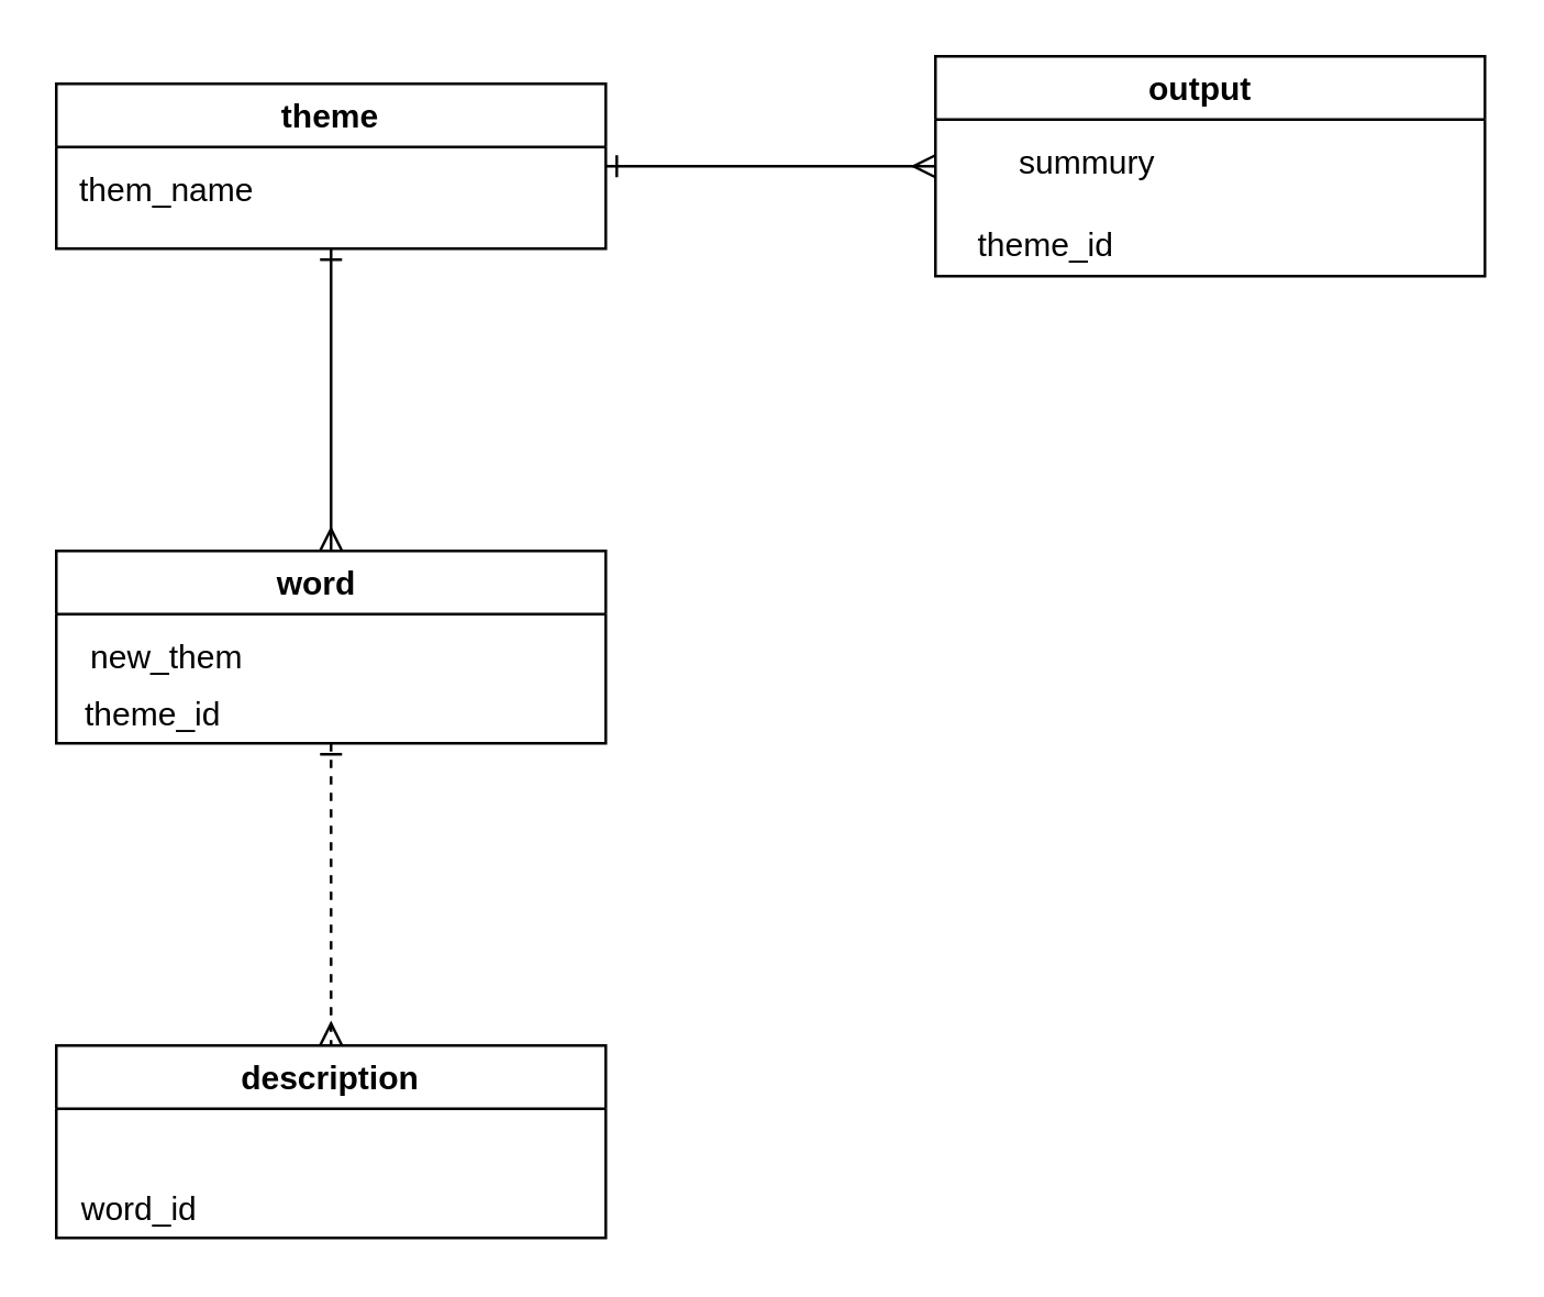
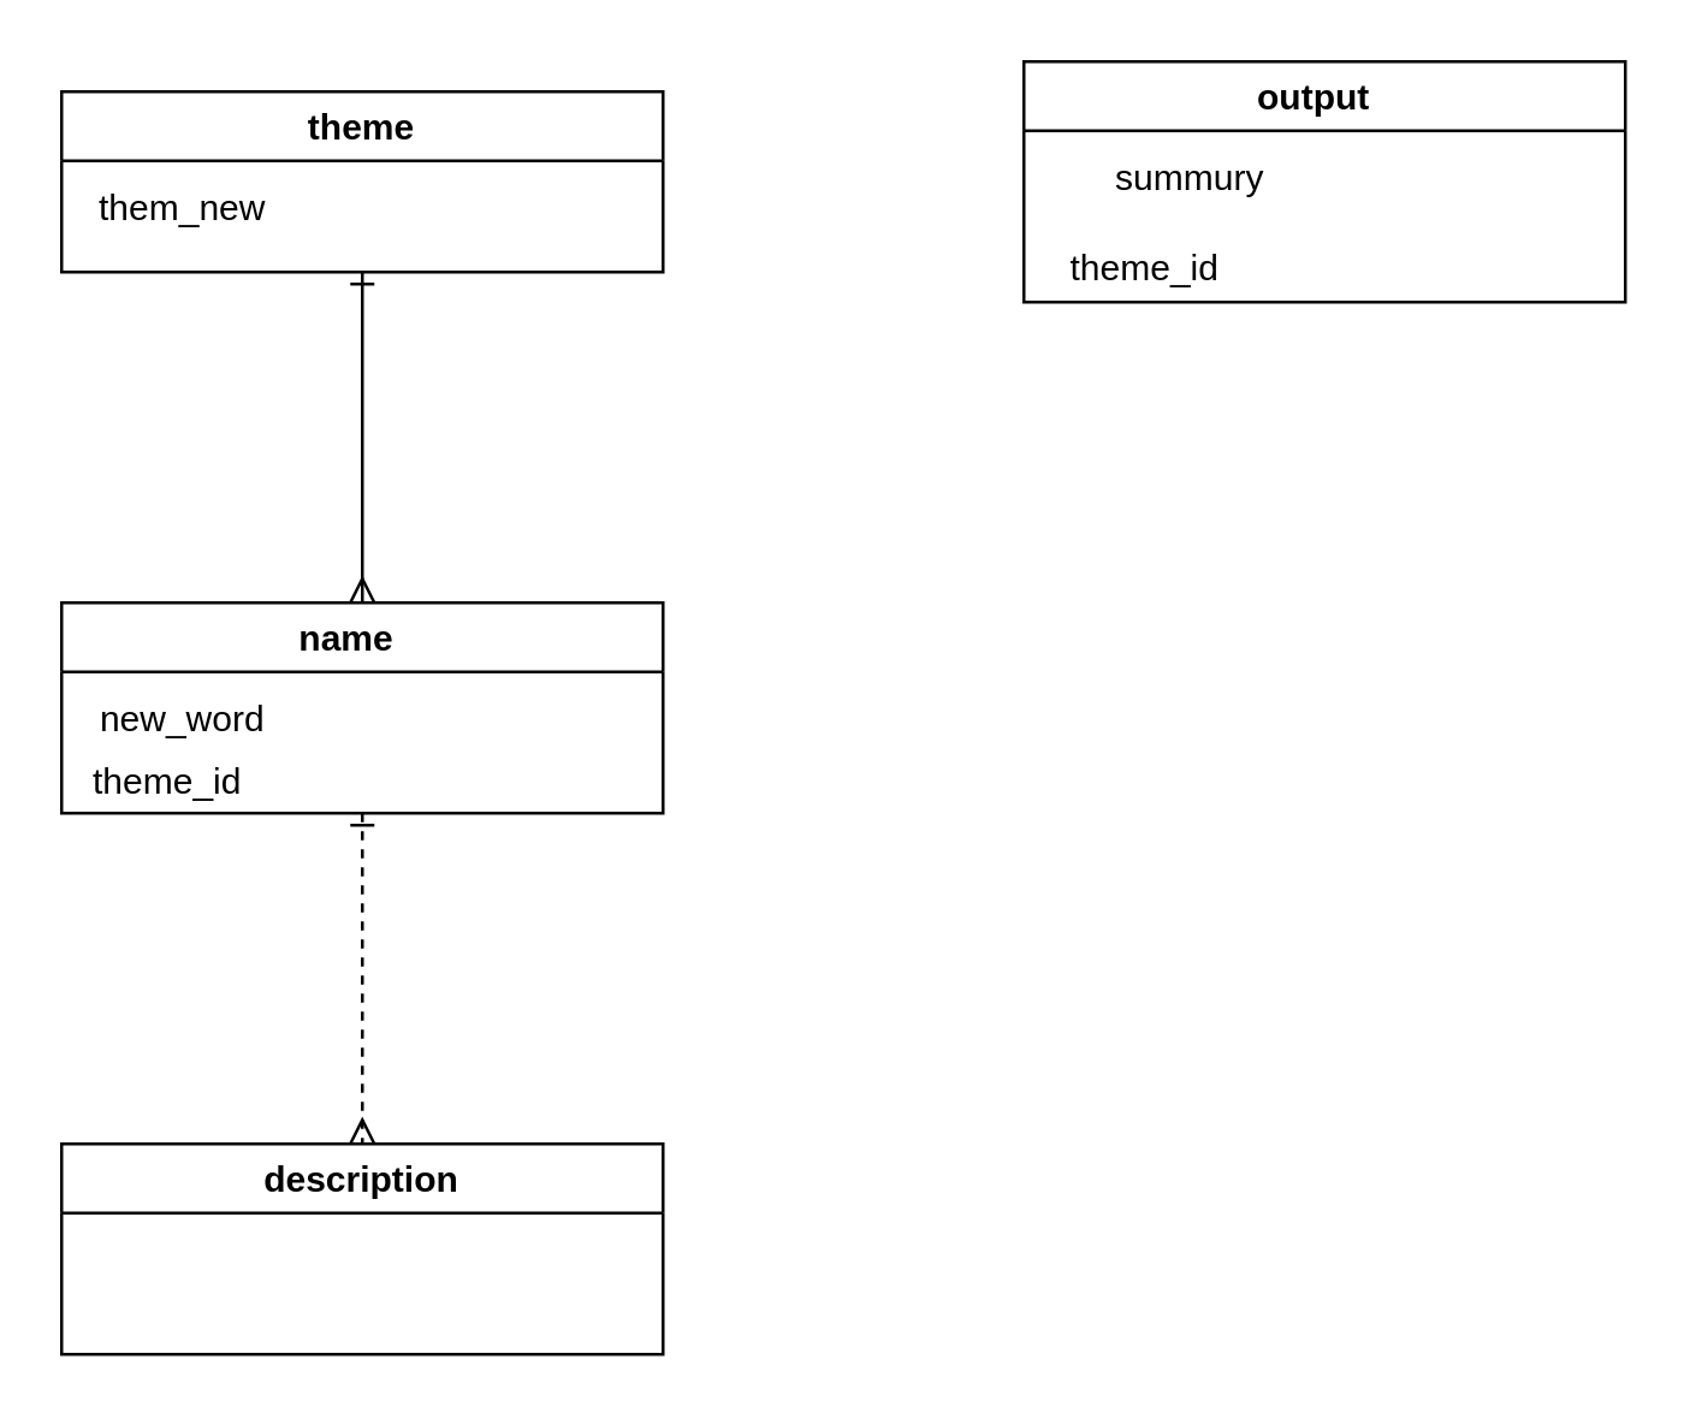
  <mxCell id="0" />
  <mxCell id="1" parent="0" />
  <mxCell id="2" value="theme" style="swimlane;" parent="1" vertex="1"><mxGeometry x="20" y="30" width="200" height="60" as="geometry"><mxRectangle x="31" y="89" width="70" height="23" as="alternateBounds" /></mxGeometry></mxCell>
- <mxCell id="3" value="them_name" style="text;html=1;align=center;verticalAlign=middle;resizable=0;points=[];autosize=1;strokeColor=none;fillColor=none;" parent="2" vertex="1"><mxGeometry y="29" width="80" height="20" as="geometry" /></mxCell>
- <mxCell id="4" value="word   " style="swimlane;" parent="1" vertex="1"><mxGeometry x="20" y="200" width="200" height="70" as="geometry"><mxRectangle x="31" y="89" width="70" height="23" as="alternateBounds" /></mxGeometry></mxCell>
- <mxCell id="5" value="new_them" style="text;html=1;align=center;verticalAlign=middle;resizable=0;points=[];autosize=1;strokeColor=none;fillColor=none;" parent="4" vertex="1"><mxGeometry x="5" y="29" width="70" height="20" as="geometry" /></mxCell>
+ <mxCell id="3" value="them_new" style="text;html=1;align=center;verticalAlign=middle;resizable=0;points=[];autosize=1;strokeColor=none;fillColor=none;" parent="2" vertex="1"><mxGeometry y="29" width="80" height="20" as="geometry" /></mxCell>
+ <mxCell id="4" value="name   " style="swimlane;" parent="1" vertex="1"><mxGeometry x="20" y="200" width="200" height="70" as="geometry"><mxRectangle x="31" y="89" width="70" height="23" as="alternateBounds" /></mxGeometry></mxCell>
+ <mxCell id="5" value="new_word" style="text;html=1;align=center;verticalAlign=middle;resizable=0;points=[];autosize=1;strokeColor=none;fillColor=none;" parent="4" vertex="1"><mxGeometry x="5" y="29" width="70" height="20" as="geometry" /></mxCell>
  <mxCell id="6" value="theme_id" style="text;html=1;align=center;verticalAlign=middle;resizable=0;points=[];autosize=1;strokeColor=none;fillColor=none;" parent="4" vertex="1"><mxGeometry y="50" width="70" height="20" as="geometry" /></mxCell>
  <mxCell id="7" value="description" style="swimlane;" parent="1" vertex="1"><mxGeometry x="20" y="380" width="200" height="70" as="geometry"><mxRectangle x="31" y="89" width="70" height="23" as="alternateBounds" /></mxGeometry></mxCell>
- <mxCell id="8" value="word_id" style="text;html=1;align=center;verticalAlign=middle;resizable=0;points=[];autosize=1;strokeColor=none;fillColor=none;" parent="7" vertex="1"><mxGeometry y="50" width="60" height="20" as="geometry" /></mxCell>
  <mxCell id="9" value="output  " style="swimlane;" parent="1" vertex="1"><mxGeometry x="340" y="20" width="200" height="80" as="geometry"><mxRectangle x="31" y="89" width="70" height="23" as="alternateBounds" /></mxGeometry></mxCell>
  <mxCell id="10" value="summury" style="text;html=1;align=center;verticalAlign=middle;resizable=0;points=[];autosize=1;strokeColor=none;fillColor=none;" parent="9" vertex="1"><mxGeometry x="20" y="29" width="70" height="20" as="geometry" /></mxCell>
  <mxCell id="11" value="theme_id" style="text;html=1;align=center;verticalAlign=middle;resizable=0;points=[];autosize=1;strokeColor=none;fillColor=none;" parent="9" vertex="1"><mxGeometry x="5" y="59" width="70" height="20" as="geometry" /></mxCell>
  <mxCell id="12" value="" style="fontSize=12;html=1;endArrow=ERmany;exitX=0.5;exitY=1;exitDx=0;exitDy=0;strokeColor=default;endFill=0;startArrow=ERone;startFill=0;" parent="1" source="2" edge="1"><mxGeometry width="100" height="100" relative="1" as="geometry"><mxPoint x="170" y="300" as="sourcePoint" /><mxPoint x="120" y="200" as="targetPoint" /></mxGeometry></mxCell>
  <mxCell id="13" value="" style="fontSize=12;html=1;endArrow=ERmany;endFill=0;exitX=0.5;exitY=1;exitDx=0;exitDy=0;entryX=0.5;entryY=0;entryDx=0;entryDy=0;startArrow=ERone;startFill=0;dashed=1;" parent="1" source="4" target="7" edge="1"><mxGeometry width="100" height="100" relative="1" as="geometry"><mxPoint x="170" y="300" as="sourcePoint" /><mxPoint x="180" y="350" as="targetPoint" /></mxGeometry></mxCell>
- <mxCell id="14" value="" style="fontSize=12;html=1;endArrow=ERmany;exitX=1;exitY=0.5;exitDx=0;exitDy=0;strokeColor=default;endFill=0;entryX=0;entryY=0.5;entryDx=0;entryDy=0;startArrow=ERone;startFill=0;" parent="1" source="2" target="9" edge="1"><mxGeometry width="100" height="100" relative="1" as="geometry"><mxPoint x="130" y="100" as="sourcePoint" /><mxPoint x="130" y="210" as="targetPoint" /></mxGeometry></mxCell>
